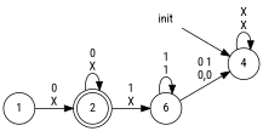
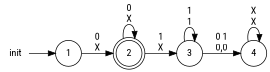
  digraph {
    fontname="Roboto Condensed"
    rankdir=LR
    node [fontname="Roboto Condensed" shape=circle]
    edge [fontname="Roboto Condensed"]
    2 [height=0.5 shape=doublecircle width=0.5]
-   3 [height=0.5 width=0.5 label=6]
+   3 [height=0.5 width=0.5]
    4 [height=0.5 width=0.5]
    1 [height=0.5 width=0.5]
    init [height=0.5 shape=plaintext width=0.5]
    2 -> 2 [label="0\nX"]
    2 -> 3 [label="1\nX"]
    3 -> 3 [label="1\n1"]
    3 -> 4 [label="0 1\n0,0"]
    4 -> 4 [label="X\nX"]
    1 -> 2 [label="0\nX"]
-   init -> 4
+   init -> 1
  }
